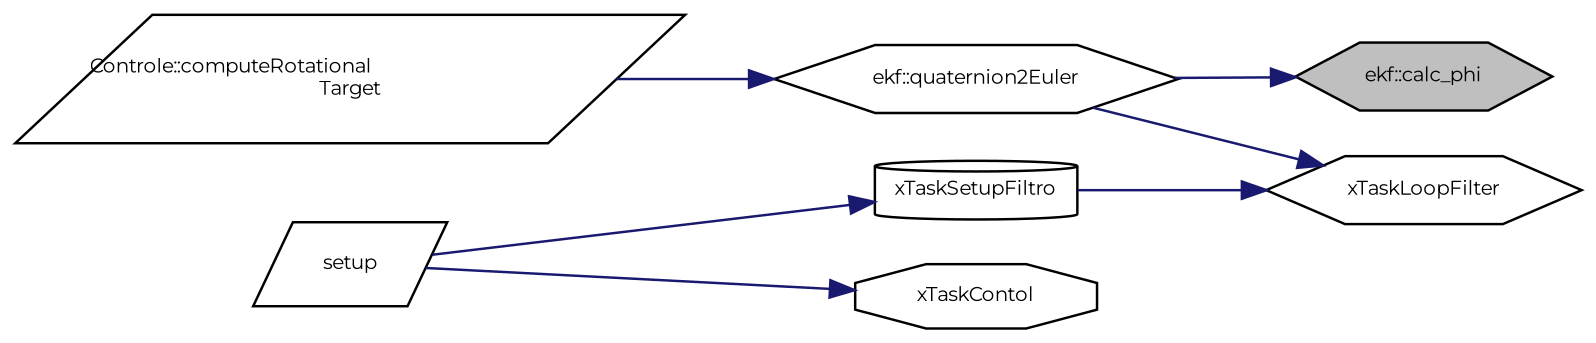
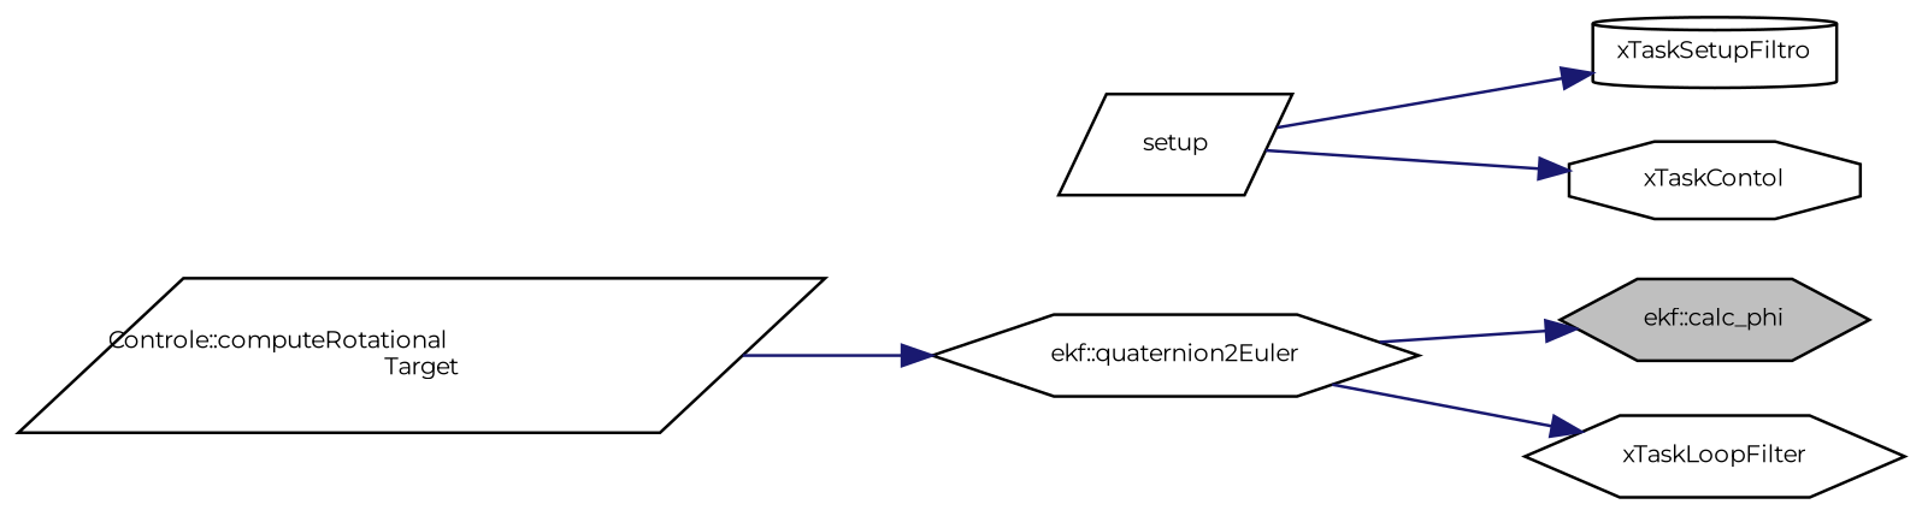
  digraph {
    fontname=Montserrat
    rankdir=RL
    node [color=black fontname=Montserrat fontsize=8 shape=hexagon]
    edge [color=midnightblue dir=back fontname=Montserrat fontsize=8 labelfontname=DejaVuSansMono labelfontsize=8 style=solid]
    n1 [fillcolor=grey75 fontcolor=black height=0.2 label="ekf::calc_phi" style=filled width=0.4]
    n2 [height=0.2 label="ekf::quaternion2Euler" width=0.4]
    n3 [height=0.2 label="Controle::computeRotational\lTarget" shape=parallelogram width=0.4]
    n4 [height=0.2 label=xTaskLoopFilter width=0.4]
    n5 [height=0.2 label=xTaskSetupFiltro shape=cylinder width=0.4]
    n6 [height=0.2 label=xTaskContol shape=octagon width=0.4]
    n7 [height=0.2 label=setup shape=parallelogram width=0.4]
    n1 -> n2
    n2 -> n3
    n4 -> n2
-   n4 -> n5
    n5 -> n7
    n6 -> n7
  }
